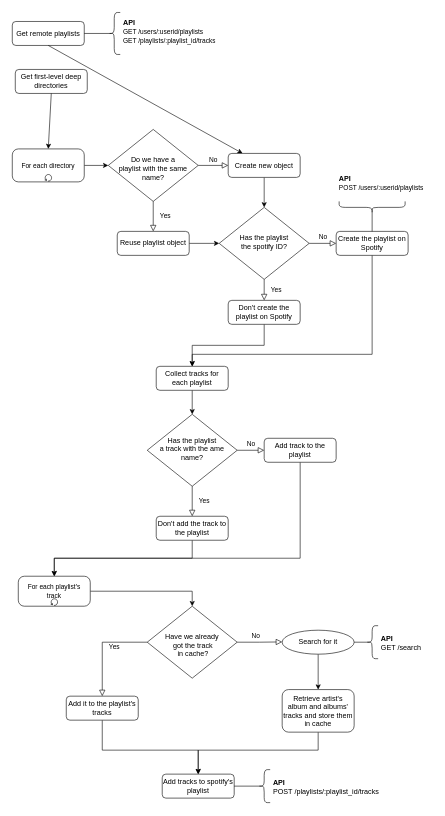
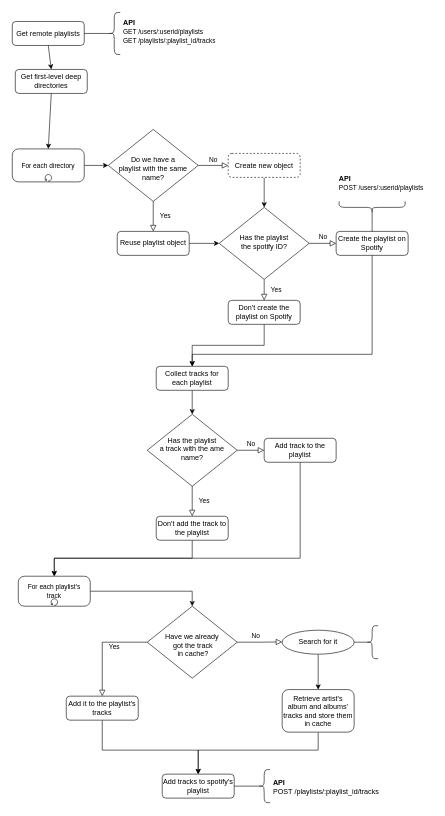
  <mxCell id="0" />
  <mxCell id="1" parent="0" />
  <mxCell id="2" value="Get remote playlists" style="rounded=1;whiteSpace=wrap;html=1;fontSize=12;glass=0;strokeWidth=1;shadow=0;" parent="1" vertex="1"><mxGeometry x="20" y="35" width="120" height="40" as="geometry" /></mxCell>
  <mxCell id="3" value="" style="shape=curlyBracket;whiteSpace=wrap;html=1;rounded=1;" vertex="1" parent="1"><mxGeometry x="180" y="20" width="20" height="70" as="geometry" /></mxCell>
  <mxCell id="4" value="" style="endArrow=none;html=1;rounded=0;entryX=0.1;entryY=0.5;entryDx=0;entryDy=0;entryPerimeter=0;exitX=1;exitY=0.5;exitDx=0;exitDy=0;" edge="1" parent="1" source="2" target="3"><mxGeometry width="50" height="50" relative="1" as="geometry"><mxPoint x="120" y="25" as="sourcePoint" /><mxPoint x="170" y="-25" as="targetPoint" /></mxGeometry></mxCell>
  <mxCell id="5" value="&lt;h1 style=&quot;line-height: 0.6;&quot;&gt;&lt;font style=&quot;&quot;&gt;&lt;span style=&quot;font-size: 12px;&quot;&gt;API&lt;br&gt;&lt;/span&gt;&lt;/font&gt;&lt;font style=&quot;&quot;&gt;&lt;span style=&quot;font-size: 11px; font-weight: normal;&quot;&gt;GET /users/:userid/playlists&lt;/span&gt;&lt;br&gt;&lt;span style=&quot;font-size: 11px; font-weight: 400;&quot;&gt;GET /playlists/:playlist_id/tracks&lt;/span&gt;&lt;br&gt;&lt;/font&gt;&lt;/h1&gt;" style="text;html=1;strokeColor=none;fillColor=none;spacing=5;spacingTop=-20;whiteSpace=wrap;overflow=hidden;rounded=0;" vertex="1" parent="1"><mxGeometry x="200" y="20" width="190" height="70" as="geometry" /></mxCell>
  <mxCell id="6" value="Get first-level deep directories" style="rounded=1;whiteSpace=wrap;html=1;fontSize=12;glass=0;strokeWidth=1;shadow=0;" vertex="1" parent="1"><mxGeometry x="25" y="115" width="120" height="40" as="geometry" /></mxCell>
- <mxCell id="7" value="" style="endArrow=classic;html=1;rounded=0;fontSize=11;exitX=0.5;exitY=1;exitDx=0;exitDy=0;" edge="1" parent="1" source="2" target="15"><mxGeometry width="50" height="50" relative="1" as="geometry"><mxPoint x="250" y="375" as="sourcePoint" /><mxPoint x="300" y="325" as="targetPoint" /></mxGeometry></mxCell>
+ <mxCell id="7" value="" style="endArrow=classic;html=1;rounded=0;fontSize=11;exitX=0.5;exitY=1;exitDx=0;exitDy=0;entryX=0.5;entryY=0;entryDx=0;entryDy=0;" edge="1" parent="1" source="2" target="6"><mxGeometry width="50" height="50" relative="1" as="geometry"><mxPoint x="250" y="375" as="sourcePoint" /><mxPoint x="300" y="325" as="targetPoint" /></mxGeometry></mxCell>
  <mxCell id="8" style="edgeStyle=orthogonalEdgeStyle;rounded=0;orthogonalLoop=1;jettySize=auto;html=1;exitX=1;exitY=0.5;exitDx=0;exitDy=0;exitPerimeter=0;entryX=0;entryY=0.5;entryDx=0;entryDy=0;fontSize=11;" edge="1" parent="1" source="9" target="11"><mxGeometry relative="1" as="geometry" /></mxCell>
  <mxCell id="9" value="For each directory" style="points=[[0.25,0,0],[0.5,0,0],[0.75,0,0],[1,0.25,0],[1,0.5,0],[1,0.75,0],[0.75,1,0],[0.5,1,0],[0.25,1,0],[0,0.75,0],[0,0.5,0],[0,0.25,0]];shape=mxgraph.bpmn.task;whiteSpace=wrap;rectStyle=rounded;size=10;taskMarker=abstract;isLoopStandard=1;fontSize=11;" vertex="1" parent="1"><mxGeometry x="20" y="247.5" width="120" height="55" as="geometry" /></mxCell>
  <mxCell id="10" value="" style="endArrow=classic;html=1;rounded=0;fontSize=11;exitX=0.5;exitY=1;exitDx=0;exitDy=0;entryX=0.5;entryY=0;entryDx=0;entryDy=0;entryPerimeter=0;" edge="1" parent="1" source="6" target="9"><mxGeometry width="50" height="50" relative="1" as="geometry"><mxPoint x="79.5" y="185" as="sourcePoint" /><mxPoint x="170" y="205" as="targetPoint" /></mxGeometry></mxCell>
  <mxCell id="11" value="&lt;br&gt;Do we have a &lt;br&gt;playlist with the same name?" style="rhombus;whiteSpace=wrap;html=1;shadow=0;fontFamily=Helvetica;fontSize=12;align=center;strokeWidth=1;spacing=6;spacingTop=-4;" vertex="1" parent="1"><mxGeometry x="180" y="215" width="150" height="120" as="geometry" /></mxCell>
  <mxCell id="12" value="Yes" style="rounded=0;html=1;jettySize=auto;orthogonalLoop=1;fontSize=11;endArrow=block;endFill=0;endSize=8;strokeWidth=1;shadow=0;labelBackgroundColor=none;edgeStyle=orthogonalEdgeStyle;exitX=0.5;exitY=1;exitDx=0;exitDy=0;entryX=0.5;entryY=0;entryDx=0;entryDy=0;" edge="1" parent="1" source="11" target="17"><mxGeometry y="20" relative="1" as="geometry"><mxPoint as="offset" /><mxPoint x="240" y="335" as="sourcePoint" /><mxPoint x="260" y="375" as="targetPoint" /></mxGeometry></mxCell>
  <mxCell id="13" value="No" style="edgeStyle=orthogonalEdgeStyle;rounded=0;html=1;jettySize=auto;orthogonalLoop=1;fontSize=11;endArrow=block;endFill=0;endSize=8;strokeWidth=1;shadow=0;labelBackgroundColor=none;exitX=1;exitY=0.5;exitDx=0;exitDy=0;entryX=0;entryY=0.5;entryDx=0;entryDy=0;" edge="1" parent="1" source="11" target="15"><mxGeometry y="10" relative="1" as="geometry"><mxPoint as="offset" /><mxPoint x="330" y="274.5" as="sourcePoint" /><mxPoint x="360" y="275" as="targetPoint" /></mxGeometry></mxCell>
  <mxCell id="14" style="edgeStyle=orthogonalEdgeStyle;rounded=0;orthogonalLoop=1;jettySize=auto;html=1;exitX=0.5;exitY=1;exitDx=0;exitDy=0;entryX=0.5;entryY=0;entryDx=0;entryDy=0;fontSize=11;" edge="1" parent="1" source="15" target="18"><mxGeometry relative="1" as="geometry" /></mxCell>
- <mxCell id="15" value="Create new object" style="rounded=1;whiteSpace=wrap;html=1;fontSize=12;glass=0;strokeWidth=1;shadow=0;" vertex="1" parent="1"><mxGeometry x="380" y="255" width="120" height="40" as="geometry" /></mxCell>
+ <mxCell id="15" value="Create new object" style="rounded=1;whiteSpace=wrap;html=1;fontSize=12;glass=0;strokeWidth=1;shadow=0;dashed=1;" vertex="1" parent="1"><mxGeometry x="380" y="255" width="120" height="40" as="geometry" /></mxCell>
  <mxCell id="16" style="edgeStyle=orthogonalEdgeStyle;rounded=0;orthogonalLoop=1;jettySize=auto;html=1;exitX=1;exitY=0.5;exitDx=0;exitDy=0;entryX=0;entryY=0.5;entryDx=0;entryDy=0;fontSize=11;" edge="1" parent="1" source="17" target="18"><mxGeometry relative="1" as="geometry" /></mxCell>
  <mxCell id="17" value="Reuse playlist object" style="rounded=1;whiteSpace=wrap;html=1;fontSize=12;glass=0;strokeWidth=1;shadow=0;" vertex="1" parent="1"><mxGeometry x="195" y="385" width="120" height="40" as="geometry" /></mxCell>
  <mxCell id="18" value="Has the playlist &lt;br&gt;the spotify ID?" style="rhombus;whiteSpace=wrap;html=1;shadow=0;fontFamily=Helvetica;fontSize=12;align=center;strokeWidth=1;spacing=6;spacingTop=-4;" vertex="1" parent="1"><mxGeometry x="365" y="345" width="150" height="120" as="geometry" /></mxCell>
  <mxCell id="19" style="edgeStyle=orthogonalEdgeStyle;rounded=0;orthogonalLoop=1;jettySize=auto;html=1;exitX=0.5;exitY=1;exitDx=0;exitDy=0;entryX=0.5;entryY=0;entryDx=0;entryDy=0;fontSize=11;" edge="1" parent="1" source="20" target="29"><mxGeometry relative="1" as="geometry" /></mxCell>
  <mxCell id="20" value="Don't create the playlist on Spotify" style="rounded=1;whiteSpace=wrap;html=1;fontSize=12;glass=0;strokeWidth=1;shadow=0;" vertex="1" parent="1"><mxGeometry x="380" y="500" width="120" height="40" as="geometry" /></mxCell>
  <mxCell id="21" style="edgeStyle=orthogonalEdgeStyle;rounded=0;orthogonalLoop=1;jettySize=auto;html=1;exitX=0.5;exitY=1;exitDx=0;exitDy=0;entryX=0.5;entryY=0;entryDx=0;entryDy=0;fontSize=11;" edge="1" parent="1" source="22" target="29"><mxGeometry relative="1" as="geometry"><Array as="points"><mxPoint x="620" y="590" /><mxPoint x="320" y="590" /></Array></mxGeometry></mxCell>
  <mxCell id="22" value="Create the playlist on Spotify" style="rounded=1;whiteSpace=wrap;html=1;fontSize=12;glass=0;strokeWidth=1;shadow=0;" vertex="1" parent="1"><mxGeometry x="560" y="385" width="120" height="40" as="geometry" /></mxCell>
  <mxCell id="23" value="No" style="edgeStyle=orthogonalEdgeStyle;rounded=0;html=1;jettySize=auto;orthogonalLoop=1;fontSize=11;endArrow=block;endFill=0;endSize=8;strokeWidth=1;shadow=0;labelBackgroundColor=none;exitX=1;exitY=0.5;exitDx=0;exitDy=0;entryX=0;entryY=0.5;entryDx=0;entryDy=0;" edge="1" parent="1" source="18" target="22"><mxGeometry y="10" relative="1" as="geometry"><mxPoint as="offset" /><mxPoint x="515" y="355" as="sourcePoint" /><mxPoint x="565" y="355" as="targetPoint" /></mxGeometry></mxCell>
  <mxCell id="24" value="Yes" style="rounded=0;html=1;jettySize=auto;orthogonalLoop=1;fontSize=11;endArrow=block;endFill=0;endSize=8;strokeWidth=1;shadow=0;labelBackgroundColor=none;edgeStyle=orthogonalEdgeStyle;exitX=0.5;exitY=1;exitDx=0;exitDy=0;entryX=0.5;entryY=0;entryDx=0;entryDy=0;" edge="1" parent="1" source="18" target="20"><mxGeometry y="20" relative="1" as="geometry"><mxPoint as="offset" /><mxPoint x="379" y="450" as="sourcePoint" /><mxPoint x="379" y="500" as="targetPoint" /></mxGeometry></mxCell>
  <mxCell id="25" value="" style="shape=curlyBracket;whiteSpace=wrap;html=1;rounded=1;rotation=-90;" vertex="1" parent="1"><mxGeometry x="610" y="290" width="20" height="110" as="geometry" /></mxCell>
  <mxCell id="26" value="" style="endArrow=none;html=1;rounded=0;entryX=0.1;entryY=0.5;entryDx=0;entryDy=0;entryPerimeter=0;exitX=0.5;exitY=0;exitDx=0;exitDy=0;" edge="1" parent="1" source="22" target="25"><mxGeometry width="50" height="50" relative="1" as="geometry"><mxPoint x="550" y="325" as="sourcePoint" /><mxPoint x="622" y="325" as="targetPoint" /></mxGeometry></mxCell>
  <mxCell id="27" value="&lt;h1 style=&quot;line-height: 0.6;&quot;&gt;&lt;font style=&quot;&quot;&gt;&lt;span style=&quot;font-size: 12px;&quot;&gt;API&lt;br&gt;&lt;/span&gt;&lt;/font&gt;&lt;font style=&quot;font-size: 11px; font-weight: 400;&quot;&gt;POST /users/:userid/playlists&amp;nbsp;&amp;nbsp;&lt;/font&gt;&lt;/h1&gt;" style="text;html=1;strokeColor=none;fillColor=none;spacing=5;spacingTop=-20;whiteSpace=wrap;overflow=hidden;rounded=0;" vertex="1" parent="1"><mxGeometry x="560" y="280" width="160" height="55" as="geometry" /></mxCell>
  <mxCell id="28" style="edgeStyle=orthogonalEdgeStyle;rounded=0;orthogonalLoop=1;jettySize=auto;html=1;exitX=0.5;exitY=1;exitDx=0;exitDy=0;entryX=0.5;entryY=0;entryDx=0;entryDy=0;fontSize=11;" edge="1" parent="1" source="29" target="30"><mxGeometry relative="1" as="geometry" /></mxCell>
  <mxCell id="29" value="Collect tracks for each playlist" style="rounded=1;whiteSpace=wrap;html=1;fontSize=12;glass=0;strokeWidth=1;shadow=0;" vertex="1" parent="1"><mxGeometry x="260" y="610" width="120" height="40" as="geometry" /></mxCell>
  <mxCell id="30" value="Has the playlist &lt;br&gt;a track with the ame name?" style="rhombus;whiteSpace=wrap;html=1;shadow=0;fontFamily=Helvetica;fontSize=12;align=center;strokeWidth=1;spacing=6;spacingTop=-4;" vertex="1" parent="1"><mxGeometry x="245" y="690" width="150" height="120" as="geometry" /></mxCell>
  <mxCell id="31" value="Yes" style="rounded=0;html=1;jettySize=auto;orthogonalLoop=1;fontSize=11;endArrow=block;endFill=0;endSize=8;strokeWidth=1;shadow=0;labelBackgroundColor=none;edgeStyle=orthogonalEdgeStyle;exitX=0.5;exitY=1;exitDx=0;exitDy=0;entryX=0.5;entryY=0;entryDx=0;entryDy=0;" edge="1" parent="1" target="33" source="30"><mxGeometry y="20" relative="1" as="geometry"><mxPoint as="offset" /><mxPoint x="320" y="840" as="sourcePoint" /><mxPoint x="325" y="880" as="targetPoint" /></mxGeometry></mxCell>
  <mxCell id="32" style="edgeStyle=orthogonalEdgeStyle;rounded=0;orthogonalLoop=1;jettySize=auto;html=1;exitX=0.5;exitY=1;exitDx=0;exitDy=0;entryX=0.5;entryY=0;entryDx=0;entryDy=0;entryPerimeter=0;fontSize=11;" edge="1" parent="1" source="33" target="38"><mxGeometry relative="1" as="geometry" /></mxCell>
  <mxCell id="33" value="Don't add the track to the playlist" style="rounded=1;whiteSpace=wrap;html=1;fontSize=12;glass=0;strokeWidth=1;shadow=0;" vertex="1" parent="1"><mxGeometry x="260" y="860" width="120" height="40" as="geometry" /></mxCell>
  <mxCell id="34" style="edgeStyle=orthogonalEdgeStyle;rounded=0;orthogonalLoop=1;jettySize=auto;html=1;exitX=0.5;exitY=1;exitDx=0;exitDy=0;entryX=0.5;entryY=0;entryDx=0;entryDy=0;entryPerimeter=0;fontSize=11;" edge="1" parent="1" source="35" target="38"><mxGeometry relative="1" as="geometry"><Array as="points"><mxPoint x="500" y="930" /><mxPoint x="90" y="930" /></Array></mxGeometry></mxCell>
  <mxCell id="35" value="Add track to the playlist" style="rounded=1;whiteSpace=wrap;html=1;fontSize=12;glass=0;strokeWidth=1;shadow=0;" vertex="1" parent="1"><mxGeometry x="440" y="730" width="120" height="40" as="geometry" /></mxCell>
  <mxCell id="36" value="No" style="edgeStyle=orthogonalEdgeStyle;rounded=0;html=1;jettySize=auto;orthogonalLoop=1;fontSize=11;endArrow=block;endFill=0;endSize=8;strokeWidth=1;shadow=0;labelBackgroundColor=none;exitX=1;exitY=0.5;exitDx=0;exitDy=0;entryX=0;entryY=0.5;entryDx=0;entryDy=0;" edge="1" parent="1" target="35" source="30"><mxGeometry y="10" relative="1" as="geometry"><mxPoint as="offset" /><mxPoint x="460" y="750" as="sourcePoint" /><mxPoint x="510" y="700" as="targetPoint" /></mxGeometry></mxCell>
  <mxCell id="37" style="edgeStyle=orthogonalEdgeStyle;rounded=0;orthogonalLoop=1;jettySize=auto;html=1;exitX=1;exitY=0.5;exitDx=0;exitDy=0;exitPerimeter=0;entryX=0.5;entryY=0;entryDx=0;entryDy=0;fontSize=11;" edge="1" parent="1" source="38" target="39"><mxGeometry relative="1" as="geometry" /></mxCell>
  <mxCell id="38" value="For each playlist's &#10;track" style="points=[[0.25,0,0],[0.5,0,0],[0.75,0,0],[1,0.25,0],[1,0.5,0],[1,0.75,0],[0.75,1,0],[0.5,1,0],[0.25,1,0],[0,0.75,0],[0,0.5,0],[0,0.25,0]];shape=mxgraph.bpmn.task;whiteSpace=wrap;rectStyle=rounded;size=10;taskMarker=abstract;isLoopStandard=1;fontSize=11;" vertex="1" parent="1"><mxGeometry x="30" y="960" width="120" height="50" as="geometry" /></mxCell>
  <mxCell id="39" value="&lt;br&gt;Have we already&lt;br&gt;&amp;nbsp;got the track&lt;br&gt;&amp;nbsp;in cache?" style="rhombus;whiteSpace=wrap;html=1;shadow=0;fontFamily=Helvetica;fontSize=12;align=center;strokeWidth=1;spacing=6;spacingTop=-4;" vertex="1" parent="1"><mxGeometry x="245" y="1010" width="150" height="120" as="geometry" /></mxCell>
  <mxCell id="40" style="edgeStyle=orthogonalEdgeStyle;rounded=0;orthogonalLoop=1;jettySize=auto;html=1;exitX=0.5;exitY=1;exitDx=0;exitDy=0;fontSize=11;" edge="1" parent="1" source="41" target="48"><mxGeometry relative="1" as="geometry"><Array as="points"><mxPoint x="170" y="1250" /><mxPoint x="330" y="1250" /></Array></mxGeometry></mxCell>
  <mxCell id="41" value="Add it to the playlist's tracks" style="rounded=1;whiteSpace=wrap;html=1;fontSize=12;glass=0;strokeWidth=1;shadow=0;" vertex="1" parent="1"><mxGeometry x="110" y="1160" width="120" height="40" as="geometry" /></mxCell>
  <mxCell id="42" value="Yes" style="rounded=0;html=1;jettySize=auto;orthogonalLoop=1;fontSize=11;endArrow=block;endFill=0;endSize=8;strokeWidth=1;shadow=0;labelBackgroundColor=none;edgeStyle=orthogonalEdgeStyle;exitX=0;exitY=0.5;exitDx=0;exitDy=0;entryX=0.5;entryY=0;entryDx=0;entryDy=0;" edge="1" parent="1" source="39" target="41"><mxGeometry y="20" relative="1" as="geometry"><mxPoint as="offset" /><mxPoint x="160" y="1099" as="sourcePoint" /><mxPoint x="160" y="1149" as="targetPoint" /></mxGeometry></mxCell>
  <mxCell id="43" value="No" style="edgeStyle=orthogonalEdgeStyle;rounded=0;html=1;jettySize=auto;orthogonalLoop=1;fontSize=11;endArrow=block;endFill=0;endSize=8;strokeWidth=1;shadow=0;labelBackgroundColor=none;exitX=1;exitY=0.5;exitDx=0;exitDy=0;entryX=0;entryY=0.488;entryDx=0;entryDy=0;entryPerimeter=0;" edge="1" parent="1" source="39" target="45"><mxGeometry x="-0.181" y="10" relative="1" as="geometry"><mxPoint as="offset" /><mxPoint x="430" y="1069.5" as="sourcePoint" /><mxPoint x="475" y="1069.5" as="targetPoint" /></mxGeometry></mxCell>
  <mxCell id="44" style="edgeStyle=orthogonalEdgeStyle;rounded=0;orthogonalLoop=1;jettySize=auto;html=1;exitX=0.5;exitY=1;exitDx=0;exitDy=0;entryX=0.5;entryY=0;entryDx=0;entryDy=0;fontSize=11;" edge="1" parent="1" source="45" target="47"><mxGeometry relative="1" as="geometry" /></mxCell>
  <mxCell id="45" value="Search for it" style="ellipse;whiteSpace=wrap;html=1;fontSize=12;glass=0;strokeWidth=1;shadow=0;" vertex="1" parent="1"><mxGeometry x="470" y="1050" width="120" height="40" as="geometry" /></mxCell>
  <mxCell id="46" style="edgeStyle=orthogonalEdgeStyle;rounded=0;orthogonalLoop=1;jettySize=auto;html=1;exitX=0.5;exitY=1;exitDx=0;exitDy=0;entryX=0.5;entryY=0;entryDx=0;entryDy=0;fontSize=11;" edge="1" parent="1" source="47" target="48"><mxGeometry relative="1" as="geometry"><Array as="points"><mxPoint x="530" y="1250" /><mxPoint x="330" y="1250" /></Array></mxGeometry></mxCell>
  <mxCell id="47" value="Retrieve artist's album and albums' tracks and store them in cache" style="rounded=1;whiteSpace=wrap;html=1;fontSize=12;glass=0;strokeWidth=1;shadow=0;" vertex="1" parent="1"><mxGeometry x="470" y="1149" width="120" height="71" as="geometry" /></mxCell>
  <mxCell id="48" value="Add tracks to spotify's playlist" style="rounded=1;whiteSpace=wrap;html=1;fontSize=12;glass=0;strokeWidth=1;shadow=0;" vertex="1" parent="1"><mxGeometry x="270" y="1290" width="120" height="40" as="geometry" /></mxCell>
  <mxCell id="49" value="" style="shape=curlyBracket;whiteSpace=wrap;html=1;rounded=1;" vertex="1" parent="1"><mxGeometry x="610" y="1042.5" width="20" height="55" as="geometry" /></mxCell>
- <mxCell id="50" value="&lt;h1 style=&quot;line-height: 0.6;&quot;&gt;&lt;font style=&quot;&quot;&gt;&lt;span style=&quot;font-size: 12px;&quot;&gt;API&lt;br&gt;&lt;span style=&quot;font-weight: normal;&quot;&gt;GET /search&lt;/span&gt;&lt;/span&gt;&lt;/font&gt;&amp;nbsp;&lt;span style=&quot;font-size: 12px; background-color: initial; font-weight: normal;&quot;&gt;&amp;nbsp;&lt;/span&gt;&lt;/h1&gt;" style="text;html=1;strokeColor=none;fillColor=none;spacing=5;spacingTop=-20;whiteSpace=wrap;overflow=hidden;rounded=0;" vertex="1" parent="1"><mxGeometry x="630" y="1047.5" width="90" height="45" as="geometry" /></mxCell>
  <mxCell id="51" value="" style="endArrow=none;html=1;rounded=0;entryX=0.1;entryY=0.5;entryDx=0;entryDy=0;entryPerimeter=0;exitX=1;exitY=0.5;exitDx=0;exitDy=0;" edge="1" parent="1" source="45" target="49"><mxGeometry width="50" height="50" relative="1" as="geometry"><mxPoint x="610" y="960" as="sourcePoint" /><mxPoint x="652" y="960" as="targetPoint" /></mxGeometry></mxCell>
  <mxCell id="52" value="" style="shape=curlyBracket;whiteSpace=wrap;html=1;rounded=1;" vertex="1" parent="1"><mxGeometry x="430" y="1282.5" width="20" height="55" as="geometry" /></mxCell>
  <mxCell id="53" value="" style="endArrow=none;html=1;rounded=0;entryX=0.1;entryY=0.5;entryDx=0;entryDy=0;entryPerimeter=0;exitX=1;exitY=0.5;exitDx=0;exitDy=0;" edge="1" parent="1" source="48" target="52"><mxGeometry width="50" height="50" relative="1" as="geometry"><mxPoint x="395" y="1309.5" as="sourcePoint" /><mxPoint x="417" y="1309.5" as="targetPoint" /></mxGeometry></mxCell>
  <mxCell id="54" value="&lt;h1 style=&quot;line-height: 0.6;&quot;&gt;&lt;font style=&quot;&quot;&gt;&lt;span style=&quot;font-size: 12px;&quot;&gt;API&lt;br&gt;&lt;span style=&quot;font-weight: normal;&quot;&gt;POST&amp;nbsp;&lt;/span&gt;&lt;/span&gt;&lt;/font&gt;&lt;span style=&quot;font-size: 12px; font-weight: 400;&quot;&gt;/playlists/:playlist_id/tracks&lt;/span&gt;&lt;font face=&quot;monospace&quot; color=&quot;rgba(0, 0, 0, 0)&quot;&gt;&lt;span style=&quot;font-size: 0px; font-weight: 400;&quot;&gt;playlists/${playlistId}/tracks3CmxGraphModel%3E%3Croot%3E%3CmxCell%20id%3D%220%22%2F%3E%3CmxCell%20id%3D%221%22%20parent%3D%220%22%2F%3E%3CmxCell%20id%3D%222%22%20value%3D%22%26lt%3Bh1%20style%3D%26quot%3Bline-height%3A%200.6%3B%26quot%3B%26gt%3B%26lt%3Bfont%20style%3D%26quot%3B%26quot%3B%26gt%3B%26lt%3Bspan%20style%3D%26quot%3Bfont-size%3A%2012px%3B%26quot%3B%26gt%3BAPI%26lt%3Bbr%26gt%3B%26lt%3Bspan%20style%3D%26quot%3Bfont-weight%3A%20normal%3B%26quot%3B%26gt%3BGET%20%2Fsearch%26lt%3B%2Fspan%26gt%3B%26lt%3B%2Fspan%26gt%3B%26lt%3B%2Ffont%26gt%3B%26amp%3Bnbsp%3B%26lt%3Bspan%20style%3D%26quot%3Bfont-size%3A%2012px%3B%20background-color%3A%20initial%3B%20font-weight%3A%20normal%3B%26quot%3B%26gt%3B%26amp%3Bnbsp%3B%26lt%3B%2Fspan%26gt%3B%26lt%3B%2Fh1%26gt%3B%22%20style%3D%22text%3Bhtml%3D1%3BstrokeColor%3Dnone%3BfillColor%3Dnone%3Bspacing%3D5%3BspacingTop%3D-20%3BwhiteSpace%3Dwrap%3Boverflow%3Dhidden%3Brounded%3D0%3B%22%20vertex%3D%221%22%20parent%3D%221%22%3E%3CmxGeometry%20x%3D%22700%22%20y%3D%221067.5%22%20width%3D%2290%22%20height%3D%2245%22%20as%3D%22geometry%22%2F%3E%3C%2FmxCell%3E%3C%2Froot%3E%3C%2FmxGraphModel%3E&lt;/span&gt;&lt;/font&gt;&amp;nbsp;&lt;span style=&quot;font-size: 12px; background-color: initial; font-weight: normal;&quot;&gt;&amp;nbsp;&lt;/span&gt;&lt;/h1&gt;" style="text;html=1;strokeColor=none;fillColor=none;spacing=5;spacingTop=-20;whiteSpace=wrap;overflow=hidden;rounded=0;" vertex="1" parent="1"><mxGeometry x="450" y="1287.5" width="210" height="45" as="geometry" /></mxCell>
